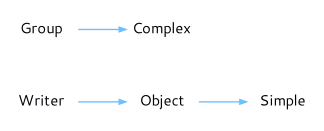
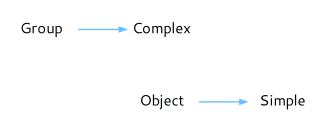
  digraph {
    rankdir=LR
    node [fontcolor="#010509FF" fontname="Segoe UI" fontsize=11 margin=0.01 shape=none]
    edge [arrowsize=0.5 color="#69BFFFFF"]
-   n1 [label=Writer]
    n2 [label=Object]
    n3 [label=Simple]
    n4 [label=Group]
    n5 [label=Complex]
-   n1 -> n2
    n2 -> n3
    n4 -> n5
  }
